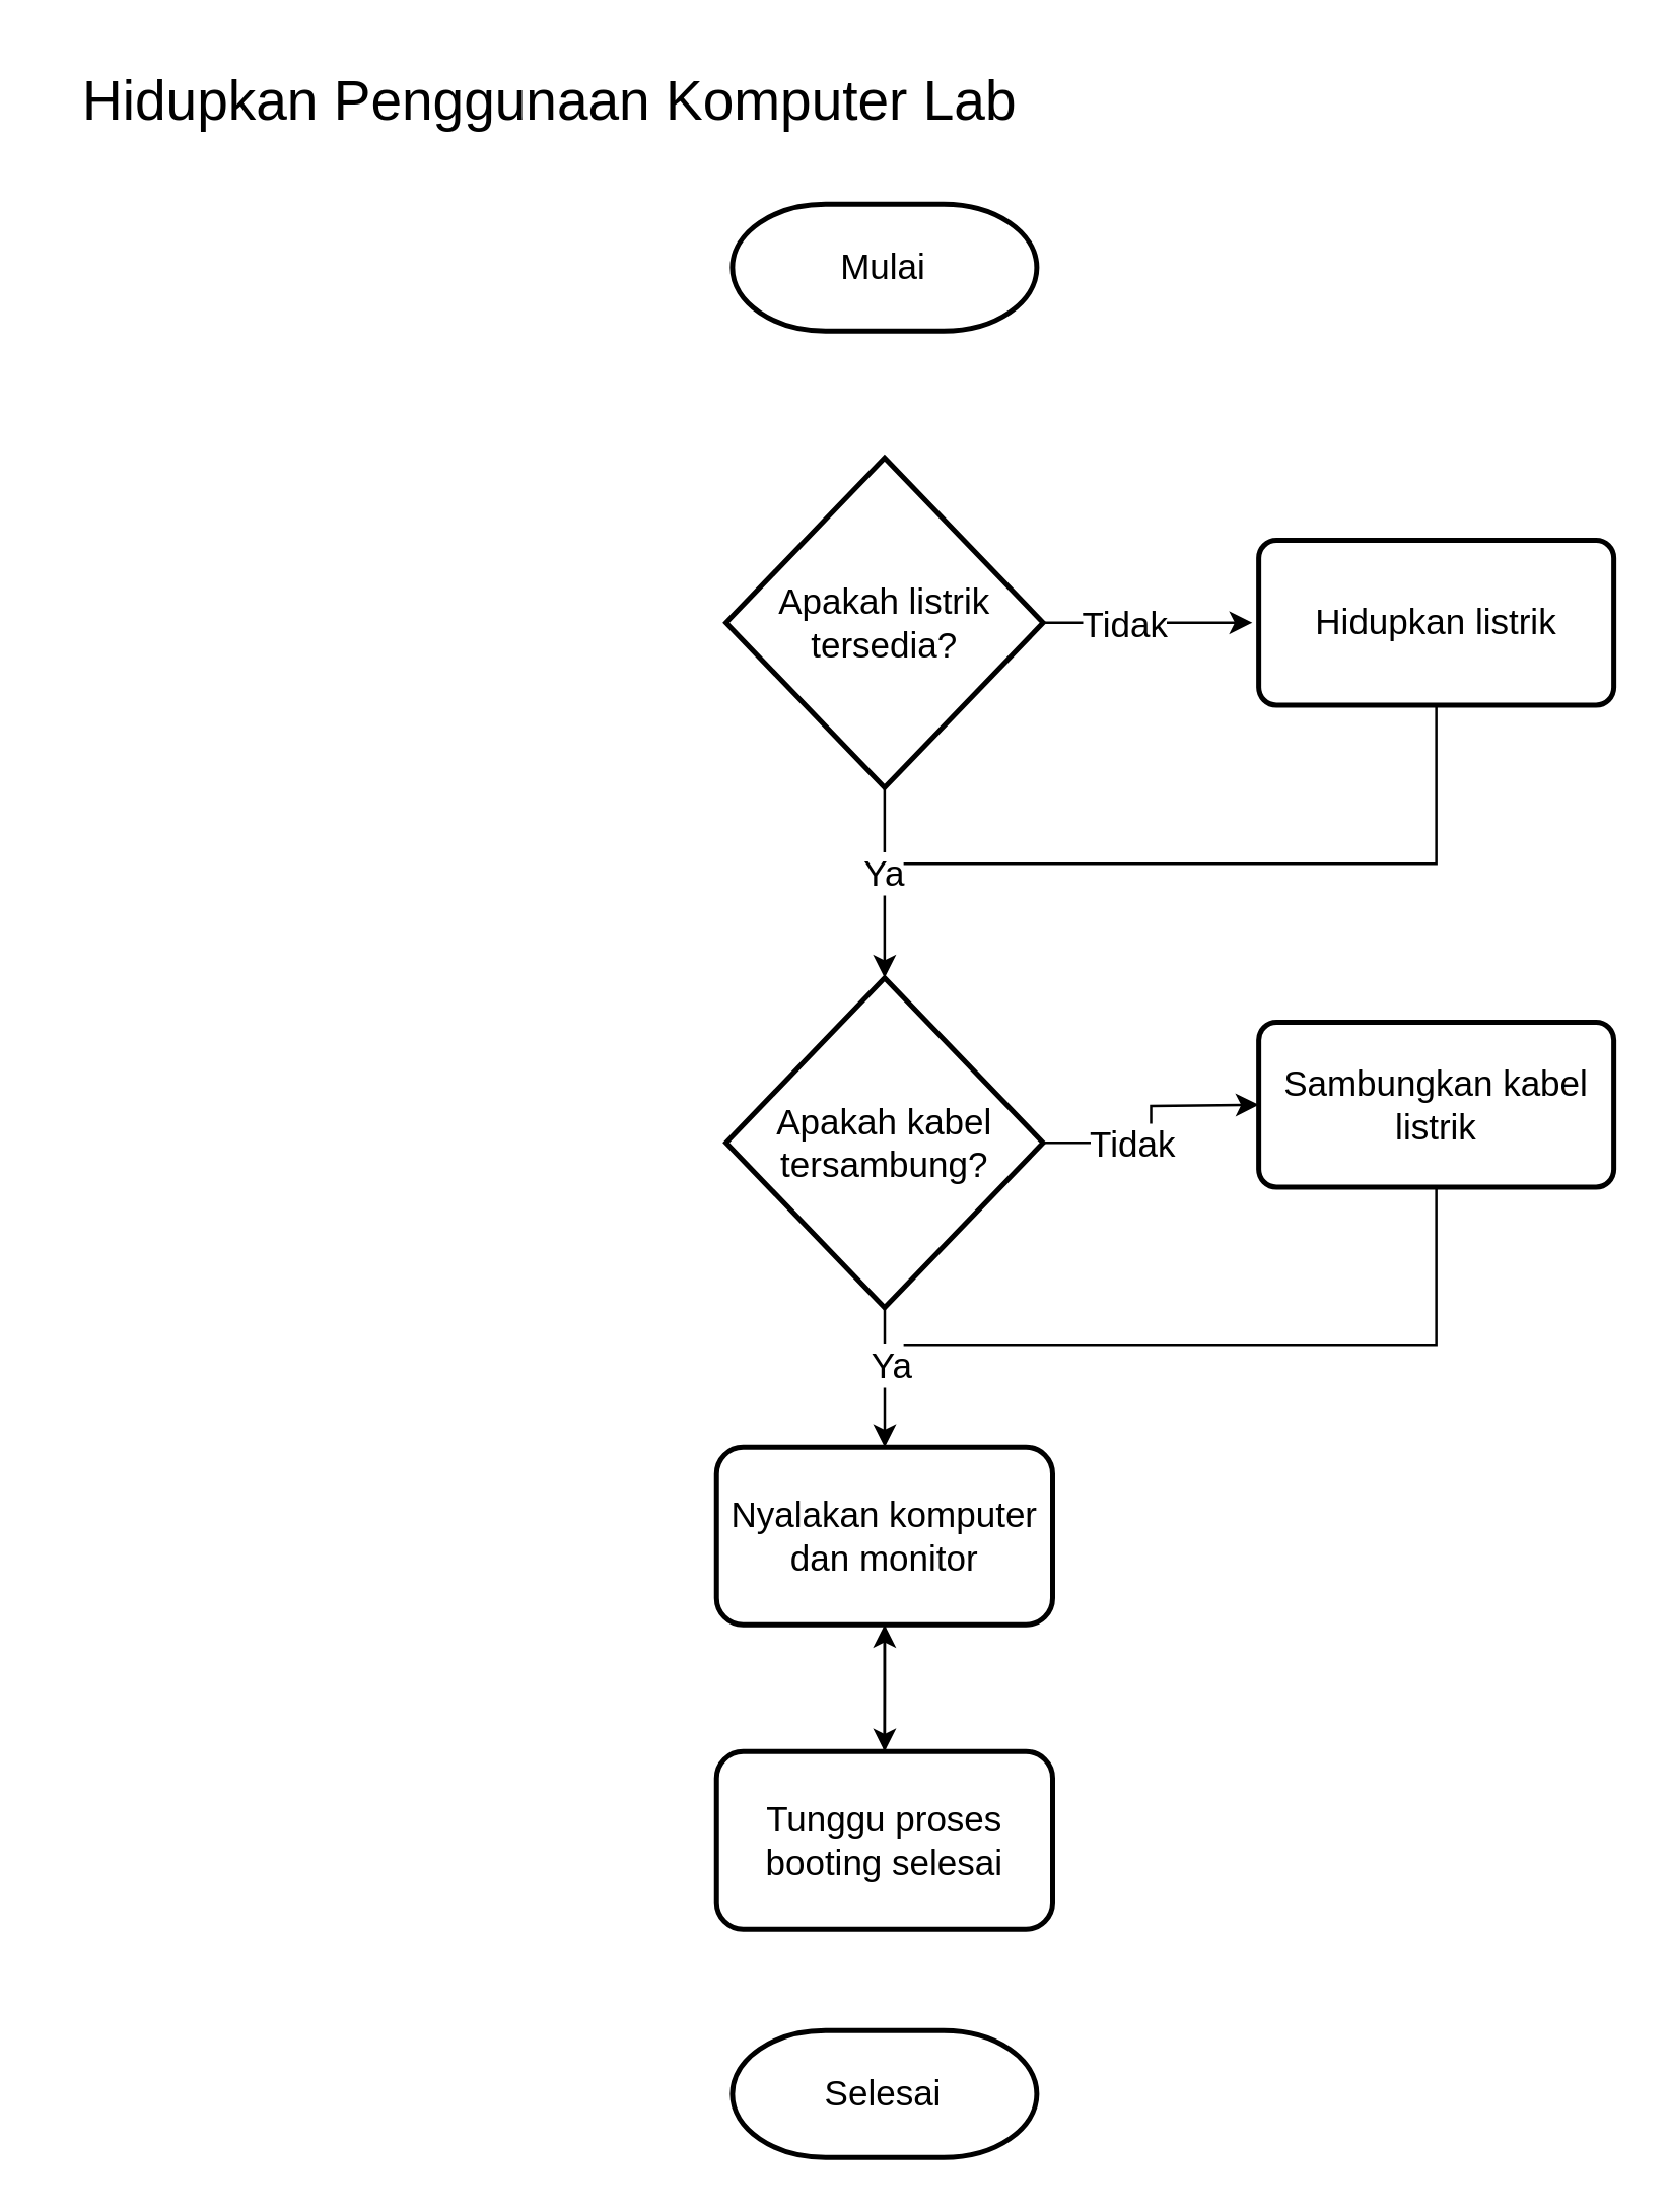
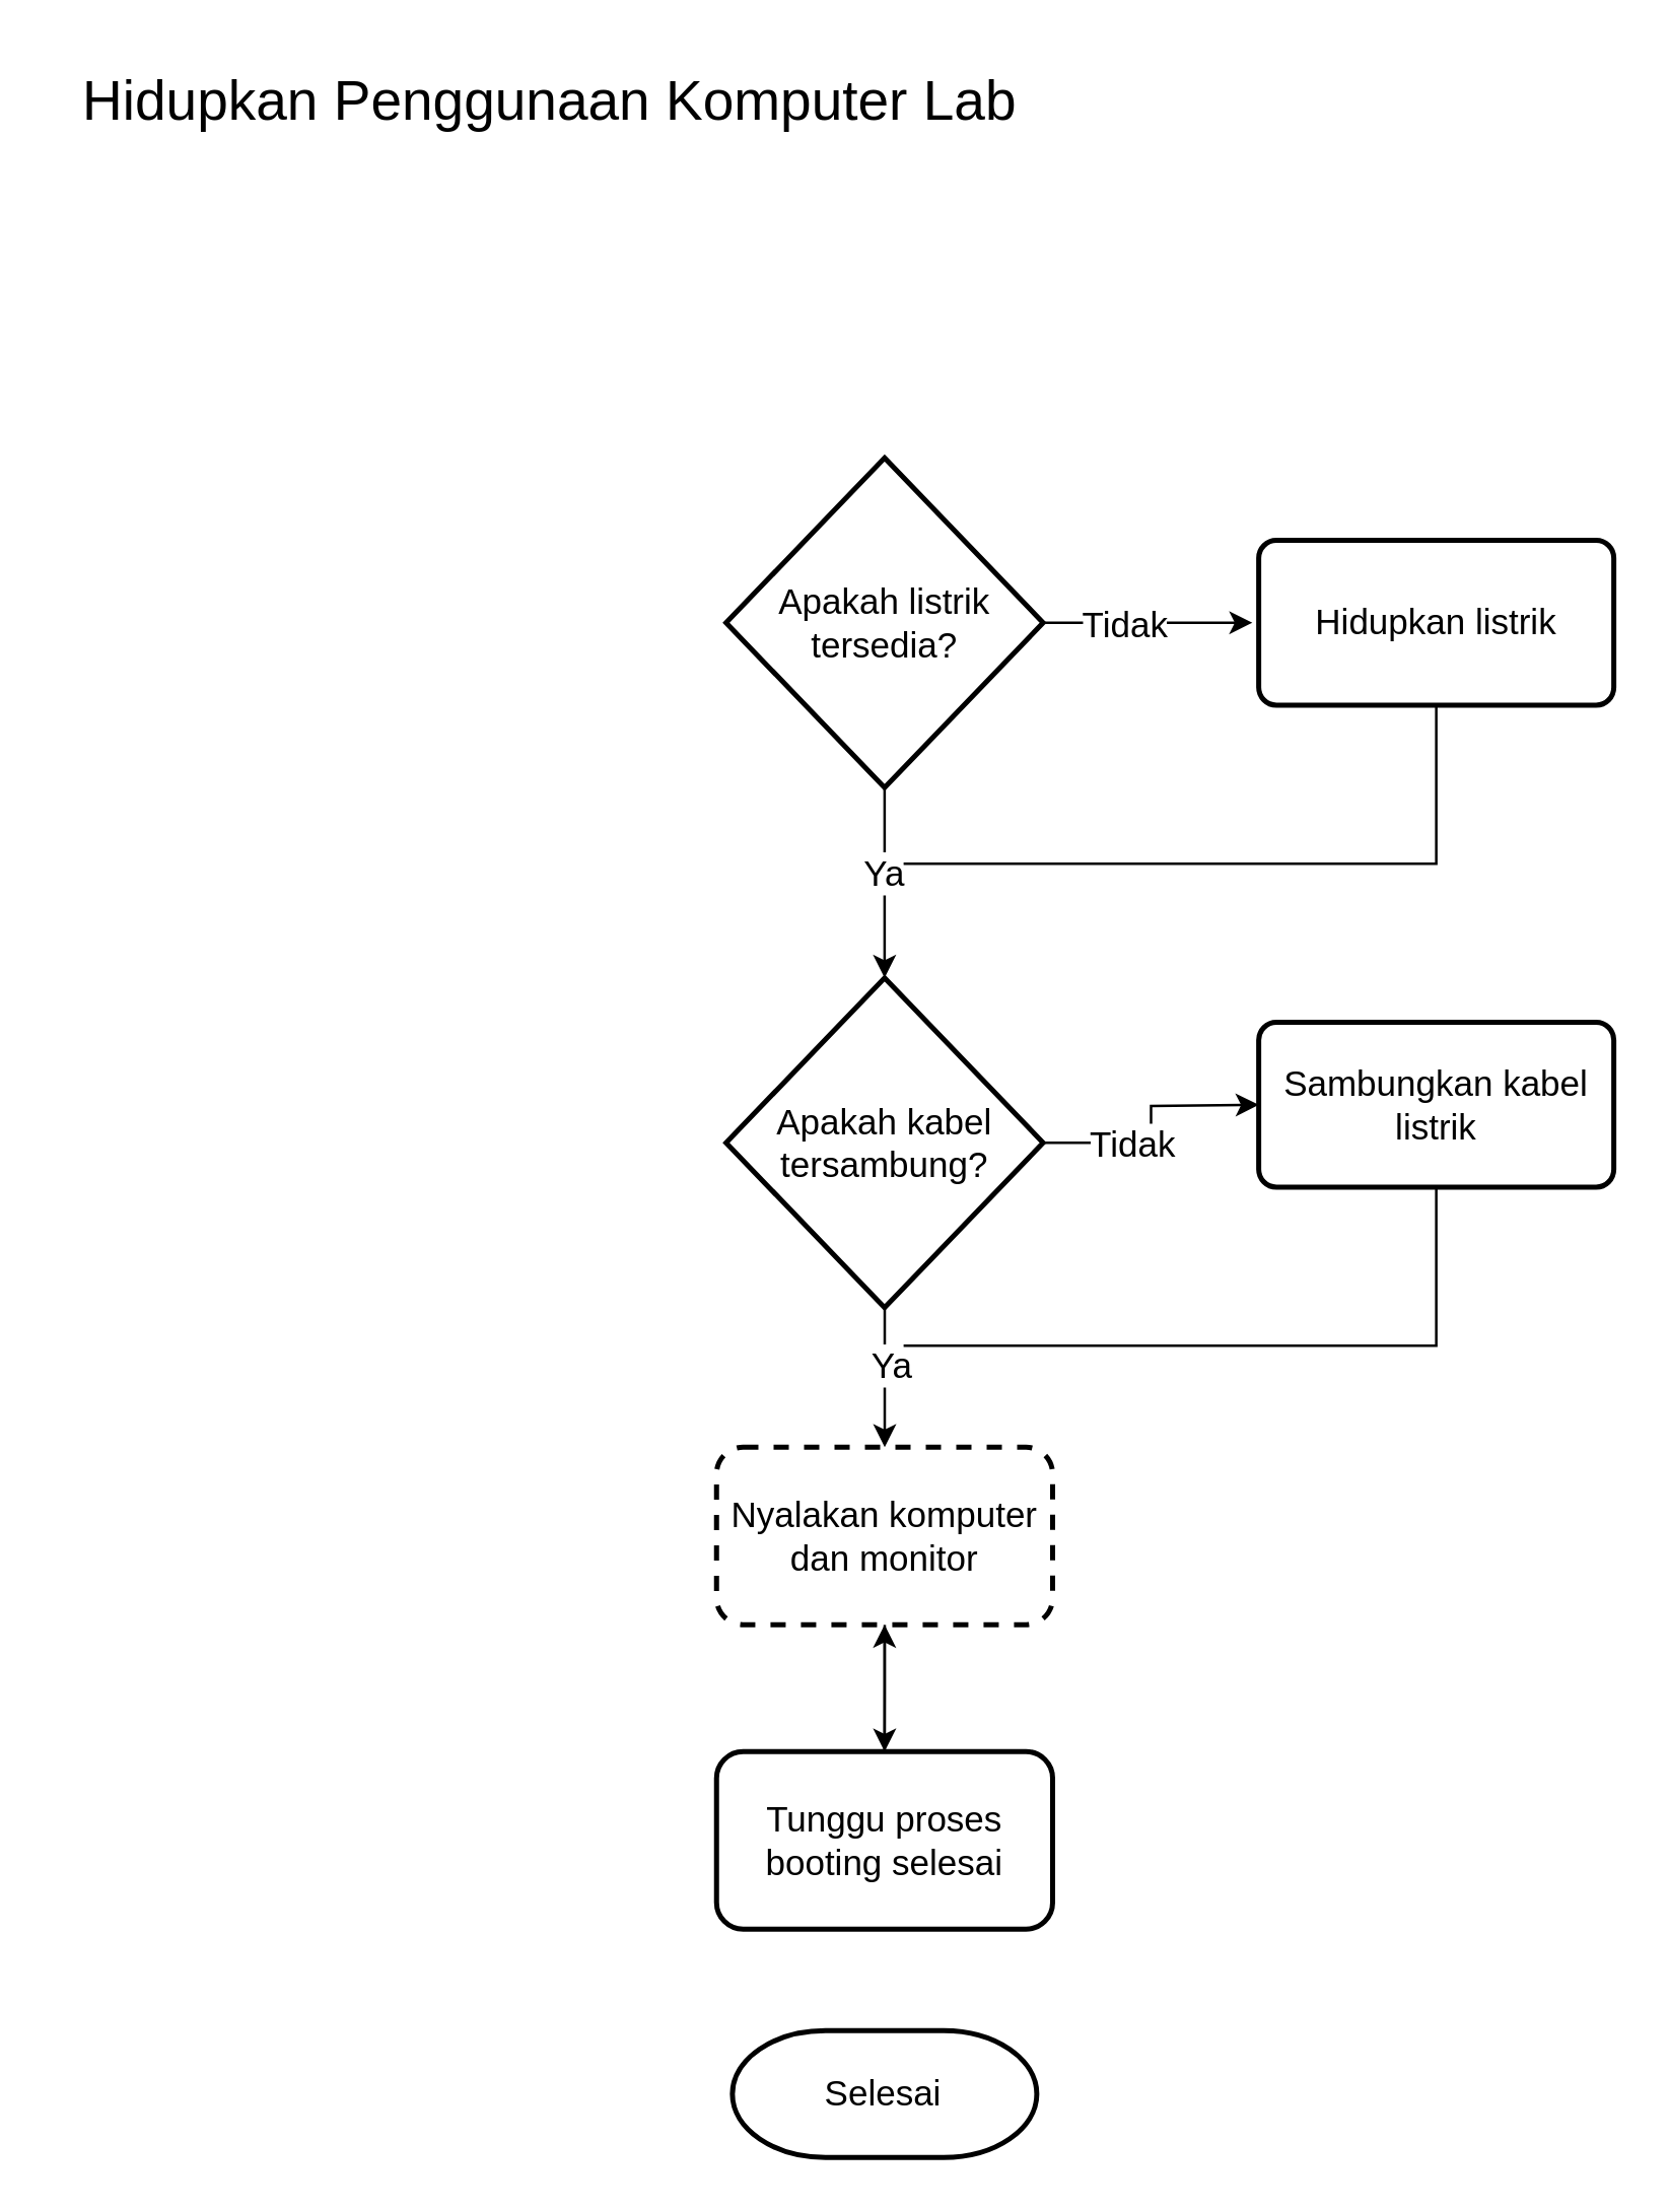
  <mxCell id="0" />
  <mxCell id="1" parent="0" />
- <mxCell id="2" value="&lt;font style=&quot;font-size: 14px;&quot;&gt;Mulai&lt;/font&gt;" style="strokeWidth=2;html=1;shape=mxgraph.flowchart.terminator;whiteSpace=wrap;" parent="1" vertex="1"><mxGeometry x="288.25" y="80" width="120" height="50" as="geometry" /></mxCell>
  <mxCell id="3" value="" style="edgeStyle=orthogonalEdgeStyle;rounded=0;orthogonalLoop=1;jettySize=auto;html=1;" parent="1" source="7" edge="1"><mxGeometry relative="1" as="geometry"><mxPoint x="493.25" y="245" as="targetPoint" /></mxGeometry></mxCell>
  <mxCell id="4" value="&lt;font style=&quot;font-size: 14px;&quot;&gt;Tidak&lt;/font&gt;" style="edgeLabel;html=1;align=center;verticalAlign=middle;resizable=0;points=[];" vertex="1" connectable="0" parent="3"><mxGeometry x="-0.229" relative="1" as="geometry"><mxPoint as="offset" /></mxGeometry></mxCell>
  <mxCell id="5" value="" style="edgeStyle=orthogonalEdgeStyle;rounded=0;orthogonalLoop=1;jettySize=auto;html=1;" edge="1" parent="1" source="7" target="10"><mxGeometry relative="1" as="geometry" /></mxCell>
  <mxCell id="6" value="&lt;font style=&quot;font-size: 14px;&quot;&gt;Ya&lt;/font&gt;" style="edgeLabel;html=1;align=center;verticalAlign=middle;resizable=0;points=[];" vertex="1" connectable="0" parent="5"><mxGeometry x="-0.107" y="-1" relative="1" as="geometry"><mxPoint as="offset" /></mxGeometry></mxCell>
  <mxCell id="7" value="&lt;font style=&quot;font-size: 14px;&quot;&gt;Apakah listrik tersedia?&lt;/font&gt;" style="rhombus;whiteSpace=wrap;html=1;strokeWidth=2;" parent="1" vertex="1"><mxGeometry x="285.75" y="180" width="125" height="130" as="geometry" /></mxCell>
  <mxCell id="8" value="" style="edgeStyle=orthogonalEdgeStyle;rounded=0;orthogonalLoop=1;jettySize=auto;html=1;" edge="1" parent="1" source="10" target="17"><mxGeometry relative="1" as="geometry" /></mxCell>
  <mxCell id="9" value="&lt;font style=&quot;font-size: 14px;&quot;&gt;Ya&lt;/font&gt;" style="edgeLabel;html=1;align=center;verticalAlign=middle;resizable=0;points=[];" vertex="1" connectable="0" parent="8"><mxGeometry x="-0.153" y="2" relative="1" as="geometry"><mxPoint as="offset" /></mxGeometry></mxCell>
  <mxCell id="10" value="&lt;font style=&quot;font-size: 14px;&quot;&gt;Apakah kabel tersambung?&lt;/font&gt;" style="rhombus;whiteSpace=wrap;html=1;strokeWidth=2;" parent="1" vertex="1"><mxGeometry x="285.75" y="385" width="125" height="130" as="geometry" /></mxCell>
  <mxCell id="11" value="" style="edgeStyle=orthogonalEdgeStyle;rounded=0;orthogonalLoop=1;jettySize=auto;html=1;exitX=1;exitY=0.5;exitDx=0;exitDy=0;" parent="1" source="10" edge="1"><mxGeometry relative="1" as="geometry"><mxPoint x="420.75" y="255" as="sourcePoint" /><mxPoint x="495.75" y="435" as="targetPoint" /></mxGeometry></mxCell>
  <mxCell id="12" value="&lt;font style=&quot;font-size: 14px;&quot;&gt;Tidak&lt;/font&gt;" style="edgeLabel;html=1;align=center;verticalAlign=middle;resizable=0;points=[];" vertex="1" connectable="0" parent="11"><mxGeometry x="-0.303" relative="1" as="geometry"><mxPoint as="offset" /></mxGeometry></mxCell>
  <mxCell id="13" value="&lt;font style=&quot;font-size: 14px;&quot;&gt;Hidupkan listrik&lt;/font&gt;" style="rounded=1;whiteSpace=wrap;html=1;absoluteArcSize=1;arcSize=14;strokeWidth=2;" vertex="1" parent="1"><mxGeometry x="495.75" y="212.5" width="140" height="65" as="geometry" /></mxCell>
  <mxCell id="14" value="&lt;span style=&quot;font-size: 14px;&quot;&gt;Sambungkan kabel listrik&lt;/span&gt;" style="rounded=1;whiteSpace=wrap;html=1;absoluteArcSize=1;arcSize=14;strokeWidth=2;" vertex="1" parent="1"><mxGeometry x="495.75" y="402.5" width="140" height="65" as="geometry" /></mxCell>
  <mxCell id="15" value="" style="endArrow=none;html=1;rounded=0;exitX=0.5;exitY=1;exitDx=0;exitDy=0;" edge="1" parent="1" source="13"><mxGeometry width="50" height="50" relative="1" as="geometry"><mxPoint x="555.75" y="320" as="sourcePoint" /><mxPoint x="355.75" y="340" as="targetPoint" /><Array as="points"><mxPoint x="565.75" y="340" /></Array></mxGeometry></mxCell>
  <mxCell id="16" value="" style="edgeStyle=orthogonalEdgeStyle;rounded=0;orthogonalLoop=1;jettySize=auto;html=1;" edge="1" parent="1" source="17"><mxGeometry relative="1" as="geometry"><mxPoint x="348.25" y="690" as="targetPoint" /></mxGeometry></mxCell>
- <mxCell id="17" value="&lt;span style=&quot;font-size: 14px;&quot;&gt;Nyalakan komputer dan monitor&lt;/span&gt;" style="rounded=1;whiteSpace=wrap;html=1;strokeWidth=2;" vertex="1" parent="1"><mxGeometry x="282" y="570" width="132.5" height="70" as="geometry" /></mxCell>
+ <mxCell id="17" value="&lt;span style=&quot;font-size: 14px;&quot;&gt;Nyalakan komputer dan monitor&lt;/span&gt;" style="rounded=1;whiteSpace=wrap;html=1;strokeWidth=2;dashed=1;" vertex="1" parent="1"><mxGeometry x="282" y="570" width="132.5" height="70" as="geometry" /></mxCell>
  <mxCell id="18" value="" style="endArrow=none;html=1;rounded=0;exitX=0.5;exitY=1;exitDx=0;exitDy=0;" edge="1" parent="1" source="14"><mxGeometry width="50" height="50" relative="1" as="geometry"><mxPoint x="555.75" y="510" as="sourcePoint" /><mxPoint x="355.75" y="530" as="targetPoint" /><Array as="points"><mxPoint x="565.75" y="530" /></Array></mxGeometry></mxCell>
  <mxCell id="19" value="" style="edgeStyle=orthogonalEdgeStyle;rounded=0;orthogonalLoop=1;jettySize=auto;html=1;" edge="1" parent="1" source="20" target="17"><mxGeometry relative="1" as="geometry" /></mxCell>
  <mxCell id="20" value="&lt;span style=&quot;font-size: 14px;&quot;&gt;Tunggu proses booting selesai&lt;/span&gt;" style="rounded=1;whiteSpace=wrap;html=1;strokeWidth=2;" vertex="1" parent="1"><mxGeometry x="282" y="690" width="132.5" height="70" as="geometry" /></mxCell>
  <mxCell id="21" value="&lt;font style=&quot;font-size: 14px;&quot;&gt;Selesai&lt;/font&gt;" style="strokeWidth=2;html=1;shape=mxgraph.flowchart.terminator;whiteSpace=wrap;" vertex="1" parent="1"><mxGeometry x="288.25" y="800" width="120" height="50" as="geometry" /></mxCell>
  <mxCell id="22" value="&lt;font style=&quot;font-size: 22px;&quot;&gt;Hidupkan Penggunaan Komputer Lab&lt;/font&gt;" style="text;html=1;align=center;verticalAlign=middle;resizable=0;points=[];autosize=1;strokeColor=none;fillColor=none;" vertex="1" parent="1"><mxGeometry x="20.75" y="20" width="390" height="40" as="geometry" /></mxCell>
